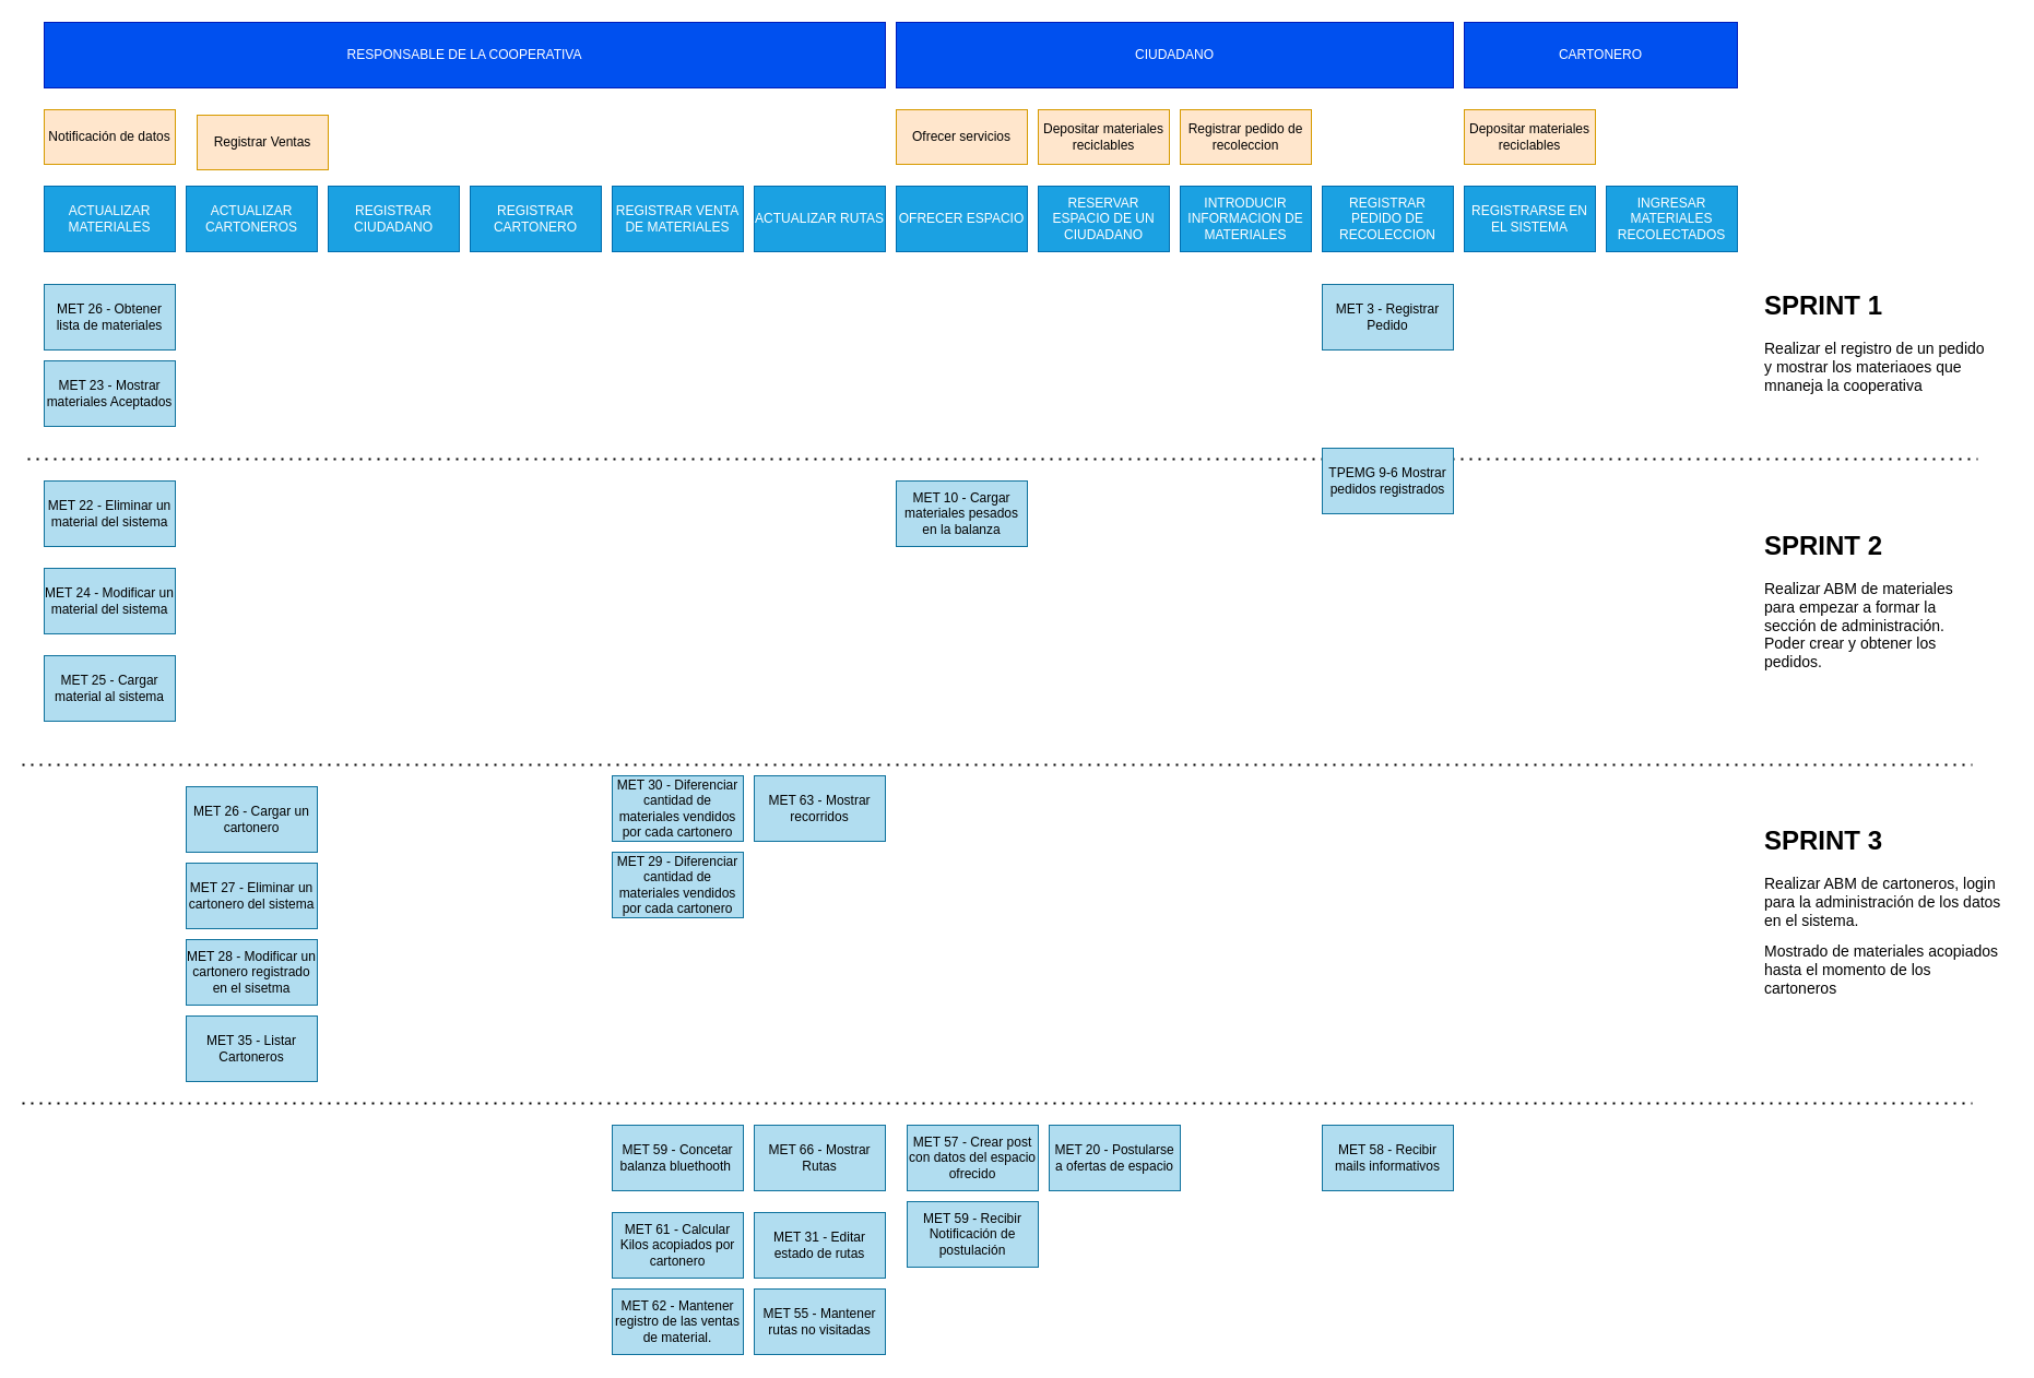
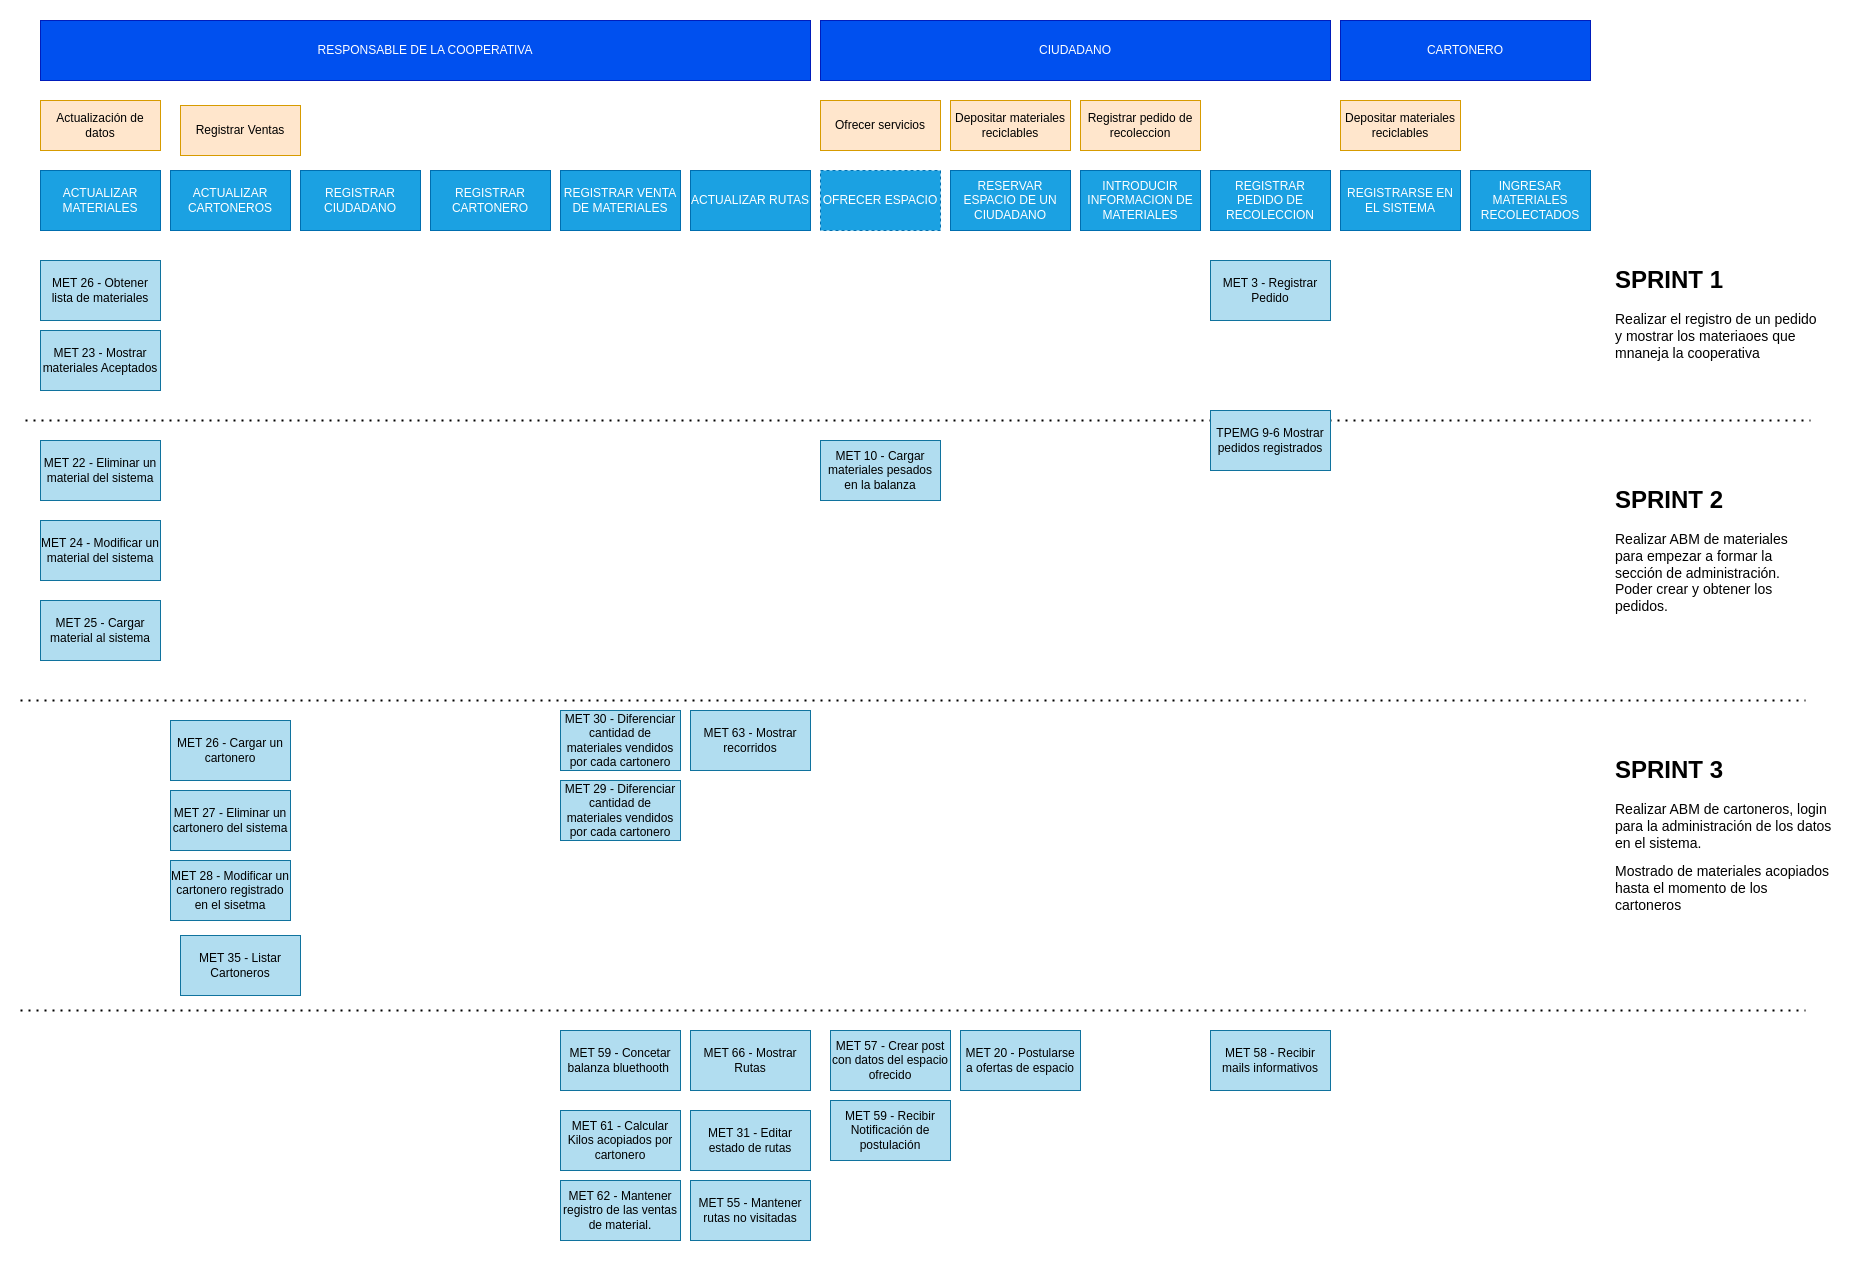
  <mxCell id="0" />
  <mxCell id="1" parent="0" />
  <mxCell id="2" value="RESPONSABLE DE LA COOPERATIVA" style="rounded=0;whiteSpace=wrap;html=1;fillColor=#0050ef;strokeColor=#001DBC;fontColor=#ffffff;" parent="1" vertex="1"><mxGeometry x="40" y="20" width="770" height="60" as="geometry" /></mxCell>
  <mxCell id="3" value="CIUDADANO" style="rounded=0;whiteSpace=wrap;html=1;fillColor=#0050ef;strokeColor=#001DBC;fontColor=#ffffff;" parent="1" vertex="1"><mxGeometry x="820" y="20" width="510" height="60" as="geometry" /></mxCell>
  <mxCell id="4" value="CARTONERO" style="rounded=0;whiteSpace=wrap;html=1;fillColor=#0050ef;strokeColor=#001DBC;fontColor=#ffffff;" parent="1" vertex="1"><mxGeometry x="1340" y="20" width="250" height="60" as="geometry" /></mxCell>
- <mxCell id="5" value="Notificación de datos" style="rounded=0;whiteSpace=wrap;html=1;fillColor=#ffe6cc;strokeColor=#d79b00;" parent="1" vertex="1"><mxGeometry x="40" y="100" width="120" height="50" as="geometry" /></mxCell>
+ <mxCell id="5" value="Actualización de datos" style="rounded=0;whiteSpace=wrap;html=1;fillColor=#ffe6cc;strokeColor=#d79b00;" parent="1" vertex="1"><mxGeometry x="40" y="100" width="120" height="50" as="geometry" /></mxCell>
  <mxCell id="6" value="Ofrecer servicios" style="rounded=0;whiteSpace=wrap;html=1;fillColor=#ffe6cc;strokeColor=#d79b00;" parent="1" vertex="1"><mxGeometry x="820" y="100" width="120" height="50" as="geometry" /></mxCell>
  <mxCell id="7" value="Depositar materiales reciclables" style="rounded=0;whiteSpace=wrap;html=1;fillColor=#ffe6cc;strokeColor=#d79b00;" parent="1" vertex="1"><mxGeometry x="1340" y="100" width="120" height="50" as="geometry" /></mxCell>
  <mxCell id="8" value="Depositar materiales reciclables" style="rounded=0;whiteSpace=wrap;html=1;fillColor=#ffe6cc;strokeColor=#d79b00;" parent="1" vertex="1"><mxGeometry x="950" y="100" width="120" height="50" as="geometry" /></mxCell>
  <mxCell id="9" value="ACTUALIZAR MATERIALES&lt;span style=&quot;color: rgba(0 , 0 , 0 , 0) ; font-family: monospace ; font-size: 0px&quot;&gt;%3CmxGraphModel%3E%3Croot%3E%3CmxCell%20id%3D%220%22%2F%3E%3CmxCell%20id%3D%221%22%20parent%3D%220%22%2F%3E%3CmxCell%20id%3D%222%22%20value%3D%22Depositar%20materiales%20reciclables%22%20style%3D%22rounded%3D0%3BwhiteSpace%3Dwrap%3Bhtml%3D1%3BfillColor%3D%23ffe6cc%3BstrokeColor%3D%23d79b00%3B%22%20vertex%3D%221%22%20parent%3D%221%22%3E%3CmxGeometry%20x%3D%22520%22%20y%3D%22200%22%20width%3D%22120%22%20height%3D%2250%22%20as%3D%22geometry%22%2F%3E%3C%2FmxCell%3E%3C%2Froot%3E%3C%2FmxGraphModel%3E&lt;/span&gt;" style="rounded=0;whiteSpace=wrap;html=1;fillColor=#1ba1e2;strokeColor=#006EAF;fontColor=#ffffff;" parent="1" vertex="1"><mxGeometry x="40" y="170" width="120" height="60" as="geometry" /></mxCell>
  <mxCell id="10" value="ACTUALIZAR CARTONEROS&lt;span style=&quot;color: rgba(0 , 0 , 0 , 0) ; font-family: monospace ; font-size: 0px&quot;&gt;%3CmxGraphModel%3E%3Croot%3E%3CmxCell%20id%3D%220%22%2F%3E%3CmxCell%20id%3D%221%22%20parent%3D%220%22%2F%3E%3CmxCell%20id%3D%222%22%20value%3D%22ACTUALIZAR%20MATERIALES%26lt%3Bspan%20style%3D%26quot%3Bcolor%3A%20rgba(0%20%2C%200%20%2C%200%20%2C%200)%20%3B%20font-family%3A%20monospace%20%3B%20font-size%3A%200px%26quot%3B%26gt%3B%253CmxGraphModel%253E%253Croot%253E%253CmxCell%2520id%253D%25220%2522%252F%253E%253CmxCell%2520id%253D%25221%2522%2520parent%253D%25220%2522%252F%253E%253CmxCell%2520id%253D%25222%2522%2520value%253D%2522Depositar%2520materiales%2520reciclables%2522%2520style%253D%2522rounded%253D0%253BwhiteSpace%253Dwrap%253Bhtml%253D1%253BfillColor%253D%2523ffe6cc%253BstrokeColor%253D%2523d79b00%253B%2522%2520vertex%253D%25221%2522%2520parent%253D%25221%2522%253E%253CmxGeometry%2520x%253D%2522520%2522%2520y%253D%2522200%2522%2520width%253D%2522120%2522%2520height%253D%252250%2522%2520as%253D%2522geometry%2522%252F%253E%253C%252FmxCell%253E%253C%252Froot%253E%253C%252FmxGraphModel%253E%26lt%3B%2Fspan%26gt%3B%22%20style%3D%22rounded%3D0%3BwhiteSpace%3Dwrap%3Bhtml%3D1%3BfillColor%3D%231ba1e2%3BstrokeColor%3D%23006EAF%3BfontColor%3D%23ffffff%3B%22%20vertex%3D%221%22%20parent%3D%221%22%3E%3CmxGeometry%20x%3D%2240%22%20y%3D%22270%22%20width%3D%22120%22%20height%3D%2260%22%20as%3D%22geometry%22%2F%3E%3C%2FmxCell%3E%3C%2Froot%3E%3C%2FmxGraphModel%3E&lt;/span&gt;" style="rounded=0;whiteSpace=wrap;html=1;fillColor=#1ba1e2;strokeColor=#006EAF;fontColor=#ffffff;" parent="1" vertex="1"><mxGeometry x="170" y="170" width="120" height="60" as="geometry" /></mxCell>
  <mxCell id="11" value="REGISTRAR CIUDADANO" style="rounded=0;whiteSpace=wrap;html=1;fillColor=#1ba1e2;strokeColor=#006EAF;fontColor=#ffffff;" parent="1" vertex="1"><mxGeometry x="300" y="170" width="120" height="60" as="geometry" /></mxCell>
  <mxCell id="12" value="REGISTRAR CARTONERO" style="rounded=0;whiteSpace=wrap;html=1;fillColor=#1ba1e2;strokeColor=#006EAF;fontColor=#ffffff;" parent="1" vertex="1"><mxGeometry x="430" y="170" width="120" height="60" as="geometry" /></mxCell>
- <mxCell id="13" value="OFRECER ESPACIO" style="rounded=0;whiteSpace=wrap;html=1;fillColor=#1ba1e2;strokeColor=#006EAF;fontColor=#ffffff;" parent="1" vertex="1"><mxGeometry x="820" y="170" width="120" height="60" as="geometry" /></mxCell>
+ <mxCell id="13" value="OFRECER ESPACIO" style="rounded=0;whiteSpace=wrap;html=1;fillColor=#1ba1e2;strokeColor=#006EAF;fontColor=#ffffff;dashed=1;" parent="1" vertex="1"><mxGeometry x="820" y="170" width="120" height="60" as="geometry" /></mxCell>
  <mxCell id="14" value="RESERVAR ESPACIO DE UN CIUDADANO" style="rounded=0;whiteSpace=wrap;html=1;fillColor=#1ba1e2;strokeColor=#006EAF;fontColor=#ffffff;" parent="1" vertex="1"><mxGeometry x="950" y="170" width="120" height="60" as="geometry" /></mxCell>
  <mxCell id="15" value="INTRODUCIR INFORMACION DE MATERIALES" style="rounded=0;whiteSpace=wrap;html=1;fillColor=#1ba1e2;strokeColor=#006EAF;fontColor=#ffffff;" parent="1" vertex="1"><mxGeometry x="1080" y="170" width="120" height="60" as="geometry" /></mxCell>
  <mxCell id="16" value="REGISTRARSE EN EL SISTEMA" style="rounded=0;whiteSpace=wrap;html=1;fillColor=#1ba1e2;strokeColor=#006EAF;fontColor=#ffffff;" parent="1" vertex="1"><mxGeometry x="1340" y="170" width="120" height="60" as="geometry" /></mxCell>
  <mxCell id="17" value="INGRESAR MATERIALES RECOLECTADOS" style="rounded=0;whiteSpace=wrap;html=1;fillColor=#1ba1e2;strokeColor=#006EAF;fontColor=#ffffff;" parent="1" vertex="1"><mxGeometry x="1470" y="170" width="120" height="60" as="geometry" /></mxCell>
  <mxCell id="18" value="MET 26 - Obtener lista de materiales" style="rounded=0;whiteSpace=wrap;html=1;fillColor=#b1ddf0;strokeColor=#10739e;" parent="1" vertex="1"><mxGeometry x="40" y="260" width="120" height="60" as="geometry" /></mxCell>
  <mxCell id="19" value="MET 22 - Eliminar un material del sistema" style="rounded=0;whiteSpace=wrap;html=1;fillColor=#b1ddf0;strokeColor=#10739e;" parent="1" vertex="1"><mxGeometry x="40" y="440" width="120" height="60" as="geometry" /></mxCell>
  <mxCell id="20" value="MET 24 - Modificar un material del sistema" style="rounded=0;whiteSpace=wrap;html=1;fillColor=#b1ddf0;strokeColor=#10739e;" parent="1" vertex="1"><mxGeometry x="40" y="520" width="120" height="60" as="geometry" /></mxCell>
  <mxCell id="21" value="MET 25 - Cargar material al sistema" style="rounded=0;whiteSpace=wrap;html=1;fillColor=#b1ddf0;strokeColor=#10739e;" parent="1" vertex="1"><mxGeometry x="40" y="600" width="120" height="60" as="geometry" /></mxCell>
  <mxCell id="22" value="MET 27 - Eliminar un cartonero del sistema" style="rounded=0;whiteSpace=wrap;html=1;fillColor=#b1ddf0;strokeColor=#10739e;" parent="1" vertex="1"><mxGeometry x="170" y="790" width="120" height="60" as="geometry" /></mxCell>
  <mxCell id="23" value="MET 28 - Modificar un cartonero registrado en el sisetma" style="rounded=0;whiteSpace=wrap;html=1;fillColor=#b1ddf0;strokeColor=#10739e;" parent="1" vertex="1"><mxGeometry x="170" y="860" width="120" height="60" as="geometry" /></mxCell>
  <mxCell id="24" value="MET 26 - Cargar un cartonero" style="rounded=0;whiteSpace=wrap;html=1;fillColor=#b1ddf0;strokeColor=#10739e;" parent="1" vertex="1"><mxGeometry x="170" y="720" width="120" height="60" as="geometry" /></mxCell>
  <mxCell id="25" value="MET 57 - Crear post con datos del espacio ofrecido" style="rounded=0;whiteSpace=wrap;html=1;fillColor=#b1ddf0;strokeColor=#10739e;" parent="1" vertex="1"><mxGeometry x="830" y="1030" width="120" height="60" as="geometry" /></mxCell>
  <mxCell id="26" value="MET 20 - Postularse a ofertas de espacio" style="rounded=0;whiteSpace=wrap;html=1;fillColor=#b1ddf0;strokeColor=#10739e;" parent="1" vertex="1"><mxGeometry x="960" y="1030" width="120" height="60" as="geometry" /></mxCell>
  <mxCell id="27" value="Registrar pedido de recoleccion" style="rounded=0;whiteSpace=wrap;html=1;fillColor=#ffe6cc;strokeColor=#d79b00;" parent="1" vertex="1"><mxGeometry x="1080" y="100" width="120" height="50" as="geometry" /></mxCell>
  <mxCell id="28" value="REGISTRAR PEDIDO DE RECOLECCION" style="rounded=0;whiteSpace=wrap;html=1;fillColor=#1ba1e2;strokeColor=#006EAF;fontColor=#ffffff;" parent="1" vertex="1"><mxGeometry x="1210" y="170" width="120" height="60" as="geometry" /></mxCell>
  <mxCell id="29" value="MET 3 - Registrar Pedido" style="rounded=0;whiteSpace=wrap;html=1;fillColor=#b1ddf0;strokeColor=#10739e;" parent="1" vertex="1"><mxGeometry x="1210" y="260" width="120" height="60" as="geometry" /></mxCell>
  <mxCell id="30" value="Registrar Ventas" style="rounded=0;whiteSpace=wrap;html=1;fillColor=#ffe6cc;strokeColor=#d79b00;" parent="1" vertex="1"><mxGeometry x="180" y="105" width="120" height="50" as="geometry" /></mxCell>
  <mxCell id="31" value="REGISTRAR VENTA DE MATERIALES" style="rounded=0;whiteSpace=wrap;html=1;fillColor=#1ba1e2;strokeColor=#006EAF;fontColor=#ffffff;" parent="1" vertex="1"><mxGeometry x="560" y="170" width="120" height="60" as="geometry" /></mxCell>
  <mxCell id="32" value="MET 59 - Concetar balanza bluethooth&amp;nbsp;" style="rounded=0;whiteSpace=wrap;html=1;fillColor=#b1ddf0;strokeColor=#10739e;" parent="1" vertex="1"><mxGeometry x="560" y="1030" width="120" height="60" as="geometry" /></mxCell>
  <mxCell id="33" value="MET 29 - Diferenciar cantidad de materiales vendidos por cada cartonero" style="rounded=0;whiteSpace=wrap;html=1;fillColor=#b1ddf0;strokeColor=#10739e;" parent="1" vertex="1"><mxGeometry x="560" y="780" width="120" height="60" as="geometry" /></mxCell>
  <mxCell id="34" value="" style="endArrow=none;dashed=1;html=1;dashPattern=1 3;strokeWidth=2;" parent="1" edge="1"><mxGeometry width="50" height="50" relative="1" as="geometry"><mxPoint x="25" y="420" as="sourcePoint" /><mxPoint x="1810" y="420" as="targetPoint" /></mxGeometry></mxCell>
  <mxCell id="35" value="MET 23 - Mostrar materiales Aceptados" style="rounded=0;whiteSpace=wrap;html=1;fillColor=#b1ddf0;strokeColor=#10739e;" parent="1" vertex="1"><mxGeometry x="40" y="330" width="120" height="60" as="geometry" /></mxCell>
  <mxCell id="36" value="MET 63 - Mostrar recorridos" style="rounded=0;whiteSpace=wrap;html=1;fillColor=#b1ddf0;strokeColor=#10739e;" parent="1" vertex="1"><mxGeometry x="690" y="710" width="120" height="60" as="geometry" /></mxCell>
  <mxCell id="37" value="ACTUALIZAR RUTAS" style="rounded=0;whiteSpace=wrap;html=1;fillColor=#1ba1e2;strokeColor=#006EAF;fontColor=#ffffff;" parent="1" vertex="1"><mxGeometry x="690" y="170" width="120" height="60" as="geometry" /></mxCell>
  <mxCell id="38" value="MET 66 - Mostrar Rutas" style="rounded=0;whiteSpace=wrap;html=1;fillColor=#b1ddf0;strokeColor=#10739e;" parent="1" vertex="1"><mxGeometry x="690" y="1030" width="120" height="60" as="geometry" /></mxCell>
  <mxCell id="39" value="MET 58 - Recibir mails informativos" style="rounded=0;whiteSpace=wrap;html=1;fillColor=#b1ddf0;strokeColor=#10739e;" parent="1" vertex="1"><mxGeometry x="1210" y="1030" width="120" height="60" as="geometry" /></mxCell>
  <mxCell id="40" value="MET 31 - Editar estado de rutas" style="rounded=0;whiteSpace=wrap;html=1;fillColor=#b1ddf0;strokeColor=#10739e;" parent="1" vertex="1"><mxGeometry x="690" y="1110" width="120" height="60" as="geometry" /></mxCell>
  <mxCell id="41" value="MET 10 - Cargar materiales pesados en la balanza" style="rounded=0;whiteSpace=wrap;html=1;fillColor=#b1ddf0;strokeColor=#10739e;" parent="1" vertex="1"><mxGeometry x="820" y="440" width="120" height="60" as="geometry" /></mxCell>
  <mxCell id="42" value="&lt;h1&gt;SPRINT 1&lt;/h1&gt;&lt;p&gt;&lt;font style=&quot;font-size: 14px&quot;&gt;Realizar el registro de un pedido y mostrar los materiaoes que mnaneja la cooperativa&lt;/font&gt;&lt;/p&gt;" style="text;html=1;strokeColor=none;fillColor=none;spacing=5;spacingTop=-20;whiteSpace=wrap;overflow=hidden;rounded=0;" parent="1" vertex="1"><mxGeometry x="1610" y="260" width="210" height="140" as="geometry" /></mxCell>
  <mxCell id="43" value="&lt;h1&gt;SPRINT 2&lt;/h1&gt;&lt;p&gt;&lt;font style=&quot;font-size: 14px&quot;&gt;Realizar ABM de materiales para empezar a formar la sección de administración. Poder crear y obtener los pedidos.&lt;/font&gt;&lt;/p&gt;" style="text;html=1;strokeColor=none;fillColor=none;spacing=5;spacingTop=-20;whiteSpace=wrap;overflow=hidden;rounded=0;" parent="1" vertex="1"><mxGeometry x="1610" y="480" width="210" height="140" as="geometry" /></mxCell>
  <mxCell id="44" value="" style="endArrow=none;dashed=1;html=1;dashPattern=1 3;strokeWidth=2;" parent="1" edge="1"><mxGeometry width="50" height="50" relative="1" as="geometry"><mxPoint x="20" y="700" as="sourcePoint" /><mxPoint x="1805" y="700" as="targetPoint" /></mxGeometry></mxCell>
  <mxCell id="45" value="TPEMG 9-6&amp;nbsp;Mostrar pedidos registrados" style="rounded=0;whiteSpace=wrap;html=1;fillColor=#b1ddf0;strokeColor=#10739e;" parent="1" vertex="1"><mxGeometry x="1210" y="410" width="120" height="60" as="geometry" /></mxCell>
  <mxCell id="46" value="" style="endArrow=none;dashed=1;html=1;dashPattern=1 3;strokeWidth=2;" edge="1" parent="1"><mxGeometry width="50" height="50" relative="1" as="geometry"><mxPoint x="20" y="1010" as="sourcePoint" /><mxPoint x="1805" y="1010" as="targetPoint" /></mxGeometry></mxCell>
  <mxCell id="47" value="&lt;h1&gt;SPRINT 3&lt;/h1&gt;&lt;p&gt;&lt;font style=&quot;font-size: 14px&quot;&gt;Realizar ABM de cartoneros, login para la administración de los datos en el sistema.&amp;nbsp;&lt;/font&gt;&lt;/p&gt;&lt;p&gt;&lt;span style=&quot;font-size: 14px&quot;&gt;Mostrado de materiales acopiados hasta el momento de los cartoneros&lt;/span&gt;&lt;/p&gt;" style="text;html=1;strokeColor=none;fillColor=none;spacing=5;spacingTop=-20;whiteSpace=wrap;overflow=hidden;rounded=0;" vertex="1" parent="1"><mxGeometry x="1610" y="750" width="230" height="190" as="geometry" /></mxCell>
- <mxCell id="48" value="MET 35 - Listar Cartoneros" style="rounded=0;whiteSpace=wrap;html=1;fillColor=#b1ddf0;strokeColor=#10739e;" vertex="1" parent="1"><mxGeometry x="170" y="930" width="120" height="60" as="geometry" /></mxCell>
+ <mxCell id="48" value="MET 35 - Listar Cartoneros" style="rounded=0;whiteSpace=wrap;html=1;fillColor=#b1ddf0;strokeColor=#10739e;" vertex="1" parent="1"><mxGeometry x="180" y="935" width="120" height="60" as="geometry" /></mxCell>
  <mxCell id="49" value="MET 30 - Diferenciar cantidad de materiales vendidos por cada cartonero" style="rounded=0;whiteSpace=wrap;html=1;fillColor=#b1ddf0;strokeColor=#10739e;" vertex="1" parent="1"><mxGeometry x="560" y="710" width="120" height="60" as="geometry" /></mxCell>
  <mxCell id="50" value="MET 55 - Mantener rutas no visitadas" style="rounded=0;whiteSpace=wrap;html=1;fillColor=#b1ddf0;strokeColor=#10739e;" vertex="1" parent="1"><mxGeometry x="690" y="1180" width="120" height="60" as="geometry" /></mxCell>
  <mxCell id="51" value="MET 59 - Recibir Notificación de postulación" style="rounded=0;whiteSpace=wrap;html=1;fillColor=#b1ddf0;strokeColor=#10739e;" vertex="1" parent="1"><mxGeometry x="830" y="1100" width="120" height="60" as="geometry" /></mxCell>
  <mxCell id="52" value="MET 61 - Calcular Kilos acopiados por cartonero" style="rounded=0;whiteSpace=wrap;html=1;fillColor=#b1ddf0;strokeColor=#10739e;" vertex="1" parent="1"><mxGeometry x="560" y="1110" width="120" height="60" as="geometry" /></mxCell>
  <mxCell id="53" value="MET 62 - Mantener registro de las ventas de material." style="rounded=0;whiteSpace=wrap;html=1;fillColor=#b1ddf0;strokeColor=#10739e;" vertex="1" parent="1"><mxGeometry x="560" y="1180" width="120" height="60" as="geometry" /></mxCell>
